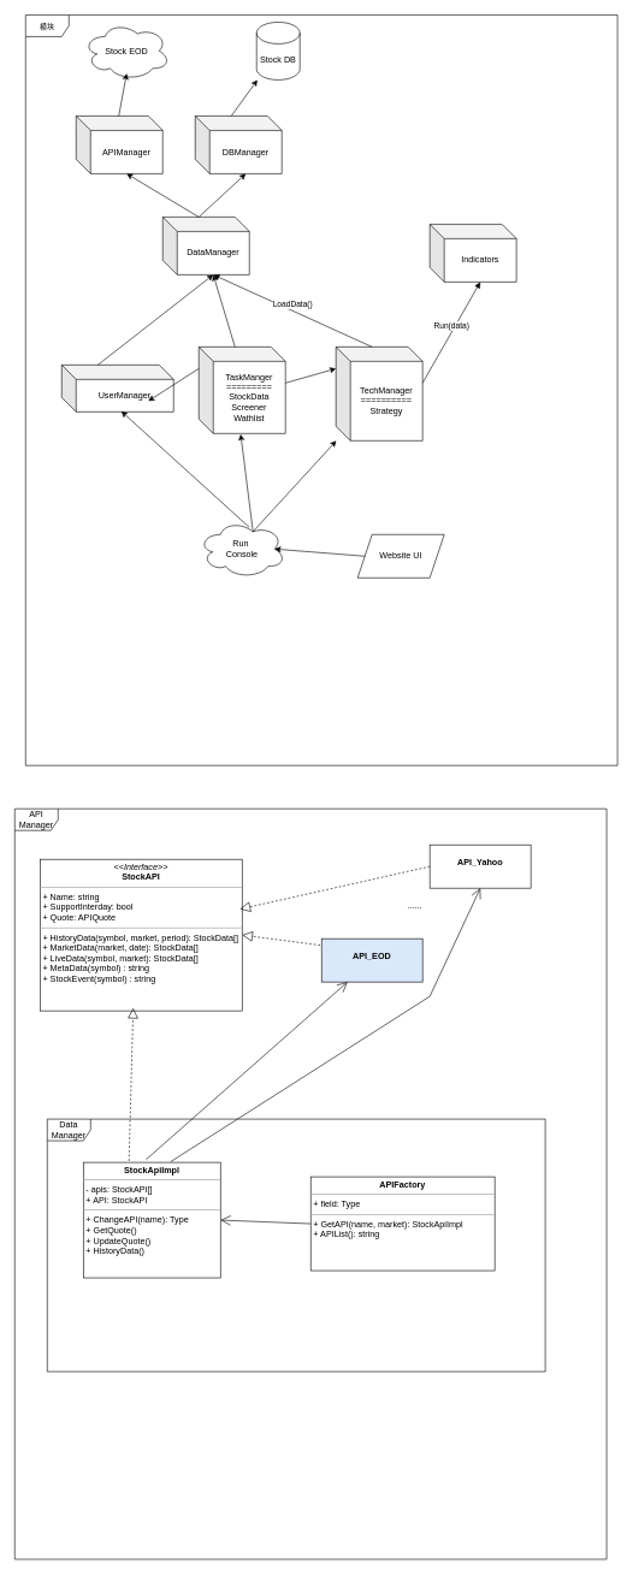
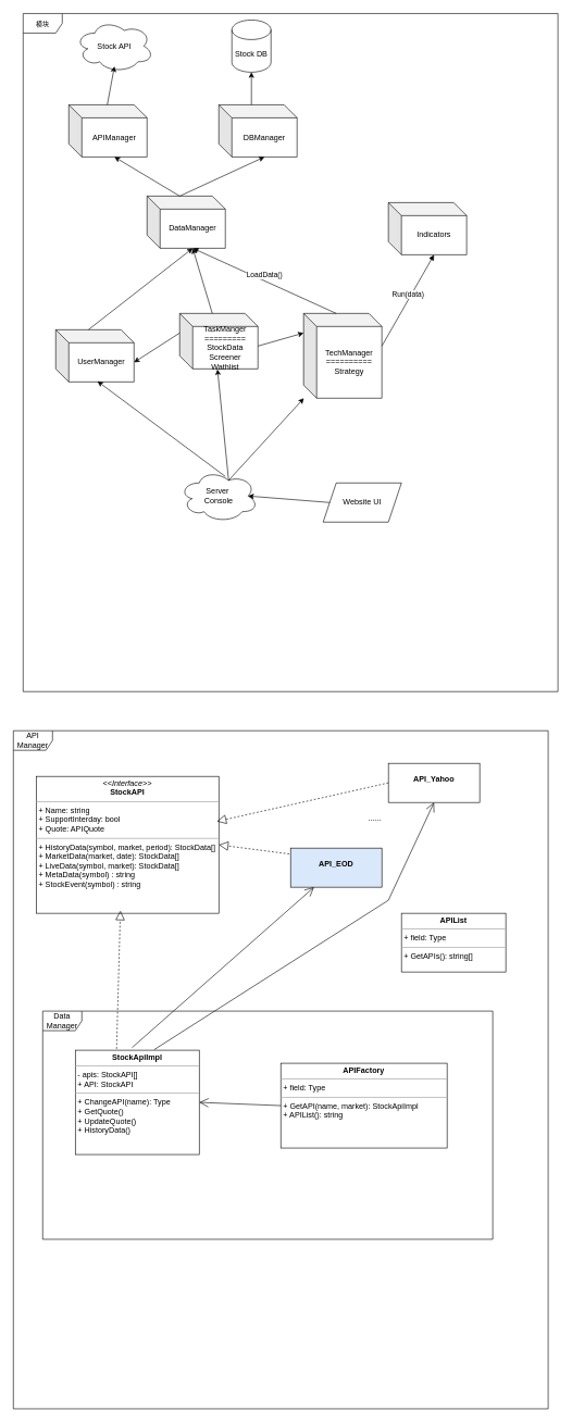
  <mxCell id="0" />
  <mxCell id="1" parent="0" />
  <mxCell id="2" value="模块" style="shape=umlFrame;whiteSpace=wrap;html=1;rounded=0;shadow=0;comic=0;labelBackgroundColor=none;strokeWidth=1;fontFamily=Verdana;fontSize=10;align=center;" parent="1" vertex="1"><mxGeometry x="35" y="20" width="820" height="1040" as="geometry" /></mxCell>
  <mxCell id="3" style="edgeStyle=orthogonalEdgeStyle;rounded=0;html=1;dashed=1;labelBackgroundColor=none;startFill=0;endArrow=open;endFill=0;endSize=10;fontFamily=Verdana;fontSize=10;" parent="1" edge="1"><mxGeometry relative="1" as="geometry"><Array as="points"><mxPoint x="595" y="721" /></Array><mxPoint x="595" y="823" as="targetPoint" /></mxGeometry></mxCell>
  <mxCell id="4" style="edgeStyle=orthogonalEdgeStyle;rounded=0;html=1;dashed=1;labelBackgroundColor=none;startFill=0;endArrow=open;endFill=0;endSize=10;fontFamily=Verdana;fontSize=10;" parent="1" edge="1"><mxGeometry relative="1" as="geometry"><Array as="points" /><mxPoint x="735" y="603" as="sourcePoint" /></mxGeometry></mxCell>
  <mxCell id="5" style="edgeStyle=orthogonalEdgeStyle;rounded=0;html=1;dashed=1;labelBackgroundColor=none;startFill=0;endArrow=open;endFill=0;endSize=10;fontFamily=Verdana;fontSize=10;" parent="1" edge="1"><mxGeometry relative="1" as="geometry"><Array as="points"><mxPoint x="555" y="520" /></Array><mxPoint x="495" y="520" as="targetPoint" /></mxGeometry></mxCell>
  <mxCell id="6" style="edgeStyle=orthogonalEdgeStyle;rounded=0;html=1;dashed=1;labelBackgroundColor=none;startFill=0;endArrow=open;endFill=0;endSize=10;fontFamily=Verdana;fontSize=10;" parent="1" edge="1"><mxGeometry relative="1" as="geometry"><Array as="points" /><mxPoint x="645" y="300" as="sourcePoint" /></mxGeometry></mxCell>
  <mxCell id="7" style="edgeStyle=orthogonalEdgeStyle;rounded=0;html=1;dashed=1;labelBackgroundColor=none;startFill=0;endArrow=open;endFill=0;endSize=10;fontFamily=Verdana;fontSize=10;" parent="1" edge="1"><mxGeometry relative="1" as="geometry"><Array as="points"><mxPoint x="575" y="590" /></Array><mxPoint x="575" y="823" as="targetPoint" /></mxGeometry></mxCell>
  <mxCell id="8" value="Stock DB" style="shape=cylinder3;whiteSpace=wrap;html=1;boundedLbl=1;backgroundOutline=1;size=15;" vertex="1" parent="1"><mxGeometry x="355" y="30" width="60" height="80" as="geometry" /></mxCell>
- <mxCell id="9" value="DBManager" style="shape=cube;whiteSpace=wrap;html=1;boundedLbl=1;backgroundOutline=1;darkOpacity=0.05;darkOpacity2=0.1;" vertex="1" parent="1"><mxGeometry x="270" y="160" width="120" height="80" as="geometry" /></mxCell>
+ <mxCell id="9" value="DBManager" style="shape=cube;whiteSpace=wrap;html=1;boundedLbl=1;backgroundOutline=1;darkOpacity=0.05;darkOpacity2=0.1;" vertex="1" parent="1"><mxGeometry x="335" y="160" width="120" height="80" as="geometry" /></mxCell>
  <mxCell id="10" value="" style="endArrow=classic;html=1;rounded=0;exitX=0;exitY=0;exitDx=50;exitDy=0;exitPerimeter=0;" edge="1" parent="1" source="9" target="8"><mxGeometry width="50" height="50" relative="1" as="geometry"><mxPoint x="405" y="280" as="sourcePoint" /><mxPoint x="455" y="230" as="targetPoint" /></mxGeometry></mxCell>
- <mxCell id="11" value="Stock EOD" style="ellipse;shape=cloud;whiteSpace=wrap;html=1;" vertex="1" parent="1"><mxGeometry x="115" y="30" width="120" height="80" as="geometry" /></mxCell>
+ <mxCell id="11" value="Stock API" style="ellipse;shape=cloud;whiteSpace=wrap;html=1;" vertex="1" parent="1"><mxGeometry x="115" y="30" width="120" height="80" as="geometry" /></mxCell>
  <mxCell id="12" value="APIManager" style="shape=cube;whiteSpace=wrap;html=1;boundedLbl=1;backgroundOutline=1;darkOpacity=0.05;darkOpacity2=0.1;" vertex="1" parent="1"><mxGeometry x="105" y="160" width="120" height="80" as="geometry" /></mxCell>
  <mxCell id="13" value="" style="endArrow=classic;html=1;rounded=0;entryX=0.5;entryY=0.888;entryDx=0;entryDy=0;entryPerimeter=0;exitX=0.492;exitY=0;exitDx=0;exitDy=0;exitPerimeter=0;" edge="1" parent="1" source="12" target="11"><mxGeometry width="50" height="50" relative="1" as="geometry"><mxPoint x="405" y="280" as="sourcePoint" /><mxPoint x="455" y="230" as="targetPoint" /></mxGeometry></mxCell>
  <mxCell id="14" value="DataManager" style="shape=cube;whiteSpace=wrap;html=1;boundedLbl=1;backgroundOutline=1;darkOpacity=0.05;darkOpacity2=0.1;" vertex="1" parent="1"><mxGeometry x="225" y="300" width="120" height="80" as="geometry" /></mxCell>
  <mxCell id="15" value="" style="endArrow=classic;html=1;rounded=0;exitX=0;exitY=0;exitDx=50;exitDy=0;exitPerimeter=0;entryX=0;entryY=0;entryDx=70;entryDy=80;entryPerimeter=0;" edge="1" parent="1" source="14" target="9"><mxGeometry width="50" height="50" relative="1" as="geometry"><mxPoint x="395" y="160" as="sourcePoint" /><mxPoint x="395" y="150" as="targetPoint" /></mxGeometry></mxCell>
  <mxCell id="16" value="" style="endArrow=classic;html=1;rounded=0;exitX=0;exitY=0;exitDx=50;exitDy=0;exitPerimeter=0;entryX=0;entryY=0;entryDx=70;entryDy=80;entryPerimeter=0;" edge="1" parent="1" source="14" target="12"><mxGeometry width="50" height="50" relative="1" as="geometry"><mxPoint x="405" y="280" as="sourcePoint" /><mxPoint x="155" y="220" as="targetPoint" /></mxGeometry></mxCell>
  <mxCell id="17" value="Indicators" style="shape=cube;whiteSpace=wrap;html=1;boundedLbl=1;backgroundOutline=1;darkOpacity=0.05;darkOpacity2=0.1;" vertex="1" parent="1"><mxGeometry x="595" y="310" width="120" height="80" as="geometry" /></mxCell>
  <mxCell id="18" value="TechManager&lt;br&gt;==========&lt;br&gt;Strategy" style="shape=cube;whiteSpace=wrap;html=1;boundedLbl=1;backgroundOutline=1;darkOpacity=0.05;darkOpacity2=0.1;" vertex="1" parent="1"><mxGeometry x="465" y="480" width="120" height="130" as="geometry" /></mxCell>
  <mxCell id="19" value="Run(data)" style="html=1;verticalAlign=bottom;endArrow=block;rounded=0;exitX=0;exitY=0;exitDx=120;exitDy=50;exitPerimeter=0;entryX=0;entryY=0;entryDx=70;entryDy=80;entryPerimeter=0;" edge="1" parent="1" source="18" target="17"><mxGeometry width="80" relative="1" as="geometry"><mxPoint x="385" y="250" as="sourcePoint" /><mxPoint x="465" y="250" as="targetPoint" /></mxGeometry></mxCell>
  <mxCell id="20" value="LoadData()" style="html=1;verticalAlign=bottom;endArrow=block;rounded=0;exitX=0;exitY=0;exitDx=50;exitDy=0;exitPerimeter=0;entryX=0;entryY=0;entryDx=70;entryDy=80;entryPerimeter=0;" edge="1" parent="1" source="18" target="14"><mxGeometry width="80" relative="1" as="geometry"><mxPoint x="385" y="250" as="sourcePoint" /><mxPoint x="465" y="250" as="targetPoint" /></mxGeometry></mxCell>
- <mxCell id="21" value="TaskManger&lt;br&gt;=========&lt;br&gt;StockData&lt;br&gt;Screener&lt;br&gt;Wathlist" style="shape=cube;whiteSpace=wrap;html=1;boundedLbl=1;backgroundOutline=1;darkOpacity=0.05;darkOpacity2=0.1;" vertex="1" parent="1"><mxGeometry x="275" y="480" width="120" height="120" as="geometry" /></mxCell>
+ <mxCell id="21" value="TaskManger&lt;br&gt;=========&lt;br&gt;StockData&lt;br&gt;Screener&lt;br&gt;Wathlist" style="shape=cube;whiteSpace=wrap;html=1;boundedLbl=1;backgroundOutline=1;darkOpacity=0.05;darkOpacity2=0.1;" vertex="1" parent="1"><mxGeometry x="275" y="480" width="120" height="85" as="geometry" /></mxCell>
  <mxCell id="22" value="" style="endArrow=classic;html=1;rounded=0;exitX=0;exitY=0;exitDx=120;exitDy=50;exitPerimeter=0;entryX=0;entryY=0;entryDx=0;entryDy=30;entryPerimeter=0;" edge="1" parent="1" source="21" target="18"><mxGeometry width="50" height="50" relative="1" as="geometry"><mxPoint x="405" y="380" as="sourcePoint" /><mxPoint x="455" y="330" as="targetPoint" /></mxGeometry></mxCell>
  <mxCell id="23" value="" style="endArrow=classic;html=1;rounded=0;entryX=0;entryY=0;entryDx=70;entryDy=80;entryPerimeter=0;exitX=0;exitY=0;exitDx=50;exitDy=0;exitPerimeter=0;" edge="1" parent="1" source="21" target="14"><mxGeometry width="50" height="50" relative="1" as="geometry"><mxPoint x="185" y="480" as="sourcePoint" /><mxPoint x="455" y="330" as="targetPoint" /></mxGeometry></mxCell>
- <mxCell id="24" value="UserManager" style="shape=cube;whiteSpace=wrap;html=1;boundedLbl=1;backgroundOutline=1;darkOpacity=0.05;darkOpacity2=0.1;" vertex="1" parent="1"><mxGeometry x="85" y="505" width="155" height="65" as="geometry" /></mxCell>
+ <mxCell id="24" value="UserManager" style="shape=cube;whiteSpace=wrap;html=1;boundedLbl=1;backgroundOutline=1;darkOpacity=0.05;darkOpacity2=0.1;" vertex="1" parent="1"><mxGeometry x="85" y="505" width="120" height="80" as="geometry" /></mxCell>
  <mxCell id="25" value="" style="endArrow=classic;html=1;rounded=0;exitX=0;exitY=0;exitDx=50;exitDy=0;exitPerimeter=0;entryX=0;entryY=0;entryDx=70;entryDy=80;entryPerimeter=0;" edge="1" parent="1" source="24" target="14"><mxGeometry width="50" height="50" relative="1" as="geometry"><mxPoint x="405" y="380" as="sourcePoint" /><mxPoint x="455" y="330" as="targetPoint" /></mxGeometry></mxCell>
  <mxCell id="26" value="" style="endArrow=classic;html=1;rounded=0;exitX=0;exitY=0;exitDx=0;exitDy=30;exitPerimeter=0;entryX=0;entryY=0;entryDx=120;entryDy=50;entryPerimeter=0;" edge="1" parent="1" source="21" target="24"><mxGeometry width="50" height="50" relative="1" as="geometry"><mxPoint x="405" y="380" as="sourcePoint" /><mxPoint x="455" y="330" as="targetPoint" /></mxGeometry></mxCell>
- <mxCell id="27" value="Run&amp;nbsp;&lt;br&gt;Console" style="ellipse;shape=cloud;whiteSpace=wrap;html=1;" vertex="1" parent="1"><mxGeometry x="275" y="720" width="120" height="80" as="geometry" /></mxCell>
+ <mxCell id="27" value="Server&amp;nbsp;&lt;br&gt;Console" style="ellipse;shape=cloud;whiteSpace=wrap;html=1;" vertex="1" parent="1"><mxGeometry x="275" y="720" width="120" height="80" as="geometry" /></mxCell>
  <mxCell id="28" value="" style="endArrow=classic;html=1;rounded=0;exitX=0.583;exitY=0.125;exitDx=0;exitDy=0;exitPerimeter=0;entryX=0.533;entryY=0.988;entryDx=0;entryDy=0;entryPerimeter=0;" edge="1" parent="1" source="27" target="24"><mxGeometry width="50" height="50" relative="1" as="geometry"><mxPoint x="405" y="670" as="sourcePoint" /><mxPoint x="455" y="620" as="targetPoint" /></mxGeometry></mxCell>
  <mxCell id="29" value="" style="endArrow=classic;html=1;rounded=0;exitX=0.625;exitY=0.2;exitDx=0;exitDy=0;exitPerimeter=0;entryX=0.483;entryY=1.008;entryDx=0;entryDy=0;entryPerimeter=0;" edge="1" parent="1" source="27" target="21"><mxGeometry width="50" height="50" relative="1" as="geometry"><mxPoint x="405" y="670" as="sourcePoint" /><mxPoint x="455" y="620" as="targetPoint" /></mxGeometry></mxCell>
  <mxCell id="30" value="" style="endArrow=classic;html=1;rounded=0;exitX=0.625;exitY=0.2;exitDx=0;exitDy=0;exitPerimeter=0;" edge="1" parent="1" source="27" target="18"><mxGeometry width="50" height="50" relative="1" as="geometry"><mxPoint x="405" y="670" as="sourcePoint" /><mxPoint x="455" y="620" as="targetPoint" /></mxGeometry></mxCell>
  <mxCell id="31" value="Website UI" style="shape=parallelogram;perimeter=parallelogramPerimeter;whiteSpace=wrap;html=1;fixedSize=1;" vertex="1" parent="1"><mxGeometry x="495" y="740" width="120" height="60" as="geometry" /></mxCell>
  <mxCell id="32" value="" style="endArrow=classic;html=1;rounded=0;exitX=0;exitY=0.5;exitDx=0;exitDy=0;entryX=0.875;entryY=0.5;entryDx=0;entryDy=0;entryPerimeter=0;" edge="1" parent="1" source="31" target="27"><mxGeometry width="50" height="50" relative="1" as="geometry"><mxPoint x="405" y="630" as="sourcePoint" /><mxPoint x="455" y="580" as="targetPoint" /></mxGeometry></mxCell>
  <mxCell id="33" value="API&lt;br&gt;Manager" style="shape=umlFrame;whiteSpace=wrap;html=1;" vertex="1" parent="1"><mxGeometry x="20" y="1120" width="820" height="1040" as="geometry" /></mxCell>
  <mxCell id="34" value="&lt;p style=&quot;margin: 0px ; margin-top: 4px ; text-align: center&quot;&gt;&lt;i&gt;&amp;lt;&amp;lt;Interface&amp;gt;&amp;gt;&lt;/i&gt;&lt;br&gt;&lt;b&gt;StockAPI&lt;/b&gt;&lt;/p&gt;&lt;hr size=&quot;1&quot;&gt;&lt;p style=&quot;margin: 0px ; margin-left: 4px&quot;&gt;+ Name: string&lt;br&gt;+ SupportInterday: bool&lt;/p&gt;&lt;p style=&quot;margin: 0px ; margin-left: 4px&quot;&gt;+ Quote: APIQuote&lt;/p&gt;&lt;hr size=&quot;1&quot;&gt;&lt;p style=&quot;margin: 0px ; margin-left: 4px&quot;&gt;+ HistoryData(symbol, market, period): StockData[]&lt;br&gt;+ MarketData(market, date): StockData[]&lt;/p&gt;&lt;p style=&quot;margin: 0px ; margin-left: 4px&quot;&gt;+ LiveData(symbol, market): StockData[]&lt;/p&gt;&lt;p style=&quot;margin: 0px ; margin-left: 4px&quot;&gt;+ MetaData(symbol) : string&lt;/p&gt;&lt;p style=&quot;margin: 0px ; margin-left: 4px&quot;&gt;+ StockEvent(symbol) : string&lt;/p&gt;&lt;p style=&quot;margin: 0px ; margin-left: 4px&quot;&gt;&lt;br&gt;&lt;/p&gt;" style="verticalAlign=top;align=left;overflow=fill;fontSize=12;fontFamily=Helvetica;html=1;" vertex="1" parent="1"><mxGeometry x="55" y="1190" width="280" height="210" as="geometry" /></mxCell>
  <mxCell id="35" value="&lt;p style=&quot;margin: 0px ; margin-top: 4px ; text-align: center&quot;&gt;&lt;br&gt;&lt;b&gt;API_EOD&lt;/b&gt;&lt;/p&gt;" style="verticalAlign=top;align=left;overflow=fill;fontSize=12;fontFamily=Helvetica;html=1;fillColor=#dae8fc;" vertex="1" parent="1"><mxGeometry x="445" y="1300" width="140" height="60" as="geometry" /></mxCell>
  <mxCell id="36" value="" style="endArrow=block;dashed=1;endFill=0;endSize=12;html=1;rounded=0;exitX=-0.014;exitY=0.15;exitDx=0;exitDy=0;exitPerimeter=0;entryX=1;entryY=0.5;entryDx=0;entryDy=0;" edge="1" parent="1" source="35" target="34"><mxGeometry width="160" relative="1" as="geometry"><mxPoint x="345" y="1160" as="sourcePoint" /><mxPoint x="505" y="1160" as="targetPoint" /></mxGeometry></mxCell>
  <mxCell id="37" value="&lt;p style=&quot;margin: 0px ; margin-top: 4px ; text-align: center&quot;&gt;&lt;br&gt;&lt;b&gt;API_Yahoo&lt;/b&gt;&lt;/p&gt;" style="verticalAlign=top;align=left;overflow=fill;fontSize=12;fontFamily=Helvetica;html=1;" vertex="1" parent="1"><mxGeometry x="595" y="1170" width="140" height="60" as="geometry" /></mxCell>
  <mxCell id="38" value="" style="endArrow=block;dashed=1;endFill=0;endSize=12;html=1;rounded=0;entryX=0.989;entryY=0.329;entryDx=0;entryDy=0;entryPerimeter=0;exitX=0;exitY=0.5;exitDx=0;exitDy=0;" edge="1" parent="1" source="37" target="34"><mxGeometry width="160" relative="1" as="geometry"><mxPoint x="345" y="1160" as="sourcePoint" /><mxPoint x="505" y="1160" as="targetPoint" /></mxGeometry></mxCell>
  <mxCell id="39" value="......" style="text;html=1;strokeColor=none;fillColor=none;align=center;verticalAlign=middle;whiteSpace=wrap;rounded=0;" vertex="1" parent="1"><mxGeometry x="545" y="1240" width="60" height="30" as="geometry" /></mxCell>
  <mxCell id="40" value="Data&lt;br&gt;Manager" style="shape=umlFrame;whiteSpace=wrap;html=1;" vertex="1" parent="1"><mxGeometry x="65" y="1550" width="690" height="350" as="geometry" /></mxCell>
  <mxCell id="41" value="" style="endArrow=open;endFill=1;endSize=12;html=1;rounded=0;exitX=0.458;exitY=-0.025;exitDx=0;exitDy=0;exitPerimeter=0;" edge="1" parent="1" source="45" target="35"><mxGeometry width="160" relative="1" as="geometry"><mxPoint x="406.667" y="1430" as="sourcePoint" /><mxPoint x="505" y="1400" as="targetPoint" /></mxGeometry></mxCell>
  <mxCell id="42" value="" style="endArrow=block;dashed=1;endFill=0;endSize=12;html=1;rounded=0;exitX=0.332;exitY=0.025;exitDx=0;exitDy=0;entryX=0.461;entryY=0.981;entryDx=0;entryDy=0;entryPerimeter=0;exitPerimeter=0;" edge="1" parent="1" source="45" target="34"><mxGeometry width="160" relative="1" as="geometry"><mxPoint x="252.5" y="1430" as="sourcePoint" /><mxPoint x="505" y="1500" as="targetPoint" /></mxGeometry></mxCell>
  <mxCell id="43" value="" style="endArrow=open;endFill=1;endSize=12;html=1;rounded=0;exitX=0.637;exitY=-0.006;exitDx=0;exitDy=0;exitPerimeter=0;entryX=0.5;entryY=1;entryDx=0;entryDy=0;" edge="1" parent="1" source="45" target="37"><mxGeometry width="160" relative="1" as="geometry"><mxPoint x="416.12" y="1428.08" as="sourcePoint" /><mxPoint x="505" y="1500" as="targetPoint" /><Array as="points"><mxPoint x="595" y="1380" /></Array></mxGeometry></mxCell>
  <mxCell id="44" value="&lt;p style=&quot;margin: 0px ; margin-top: 4px ; text-align: center&quot;&gt;&lt;b&gt;APIFactory&lt;/b&gt;&lt;/p&gt;&lt;hr size=&quot;1&quot;&gt;&lt;p style=&quot;margin: 0px ; margin-left: 4px&quot;&gt;+ field: Type&lt;/p&gt;&lt;hr size=&quot;1&quot;&gt;&lt;p style=&quot;margin: 0px ; margin-left: 4px&quot;&gt;+ GetAPI(name, market): StockApiImpl&lt;/p&gt;&lt;p style=&quot;margin: 0px ; margin-left: 4px&quot;&gt;+ APIList(): string&lt;/p&gt;" style="verticalAlign=top;align=left;overflow=fill;fontSize=12;fontFamily=Helvetica;html=1;" vertex="1" parent="1"><mxGeometry x="430" y="1630" width="255" height="130" as="geometry" /></mxCell>
  <mxCell id="45" value="&lt;p style=&quot;margin: 4px 0px 0px ; text-align: center&quot;&gt;&lt;b&gt;StockApiImpl&lt;/b&gt;&lt;/p&gt;&lt;hr size=&quot;1&quot;&gt;&lt;p style=&quot;margin: 0px 0px 0px 4px&quot;&gt;- apis: StockAPI[]&lt;/p&gt;&lt;p style=&quot;margin: 0px 0px 0px 4px&quot;&gt;+ API: StockAPI&lt;/p&gt;&lt;hr size=&quot;1&quot;&gt;&lt;p style=&quot;margin: 0px 0px 0px 4px&quot;&gt;+ ChangeAPI(name): Type&lt;/p&gt;&lt;p style=&quot;margin: 0px 0px 0px 4px&quot;&gt;+ GetQuote()&lt;/p&gt;&lt;p style=&quot;margin: 0px 0px 0px 4px&quot;&gt;+ UpdateQuote()&lt;/p&gt;&lt;p style=&quot;margin: 0px 0px 0px 4px&quot;&gt;+ HistoryData()&lt;/p&gt;&lt;p style=&quot;margin: 0px ; margin-left: 4px&quot;&gt;&lt;br&gt;&lt;/p&gt;&lt;p style=&quot;margin: 0px ; margin-left: 4px&quot;&gt;&lt;br&gt;&lt;/p&gt;" style="verticalAlign=top;align=left;overflow=fill;fontSize=12;fontFamily=Helvetica;html=1;" vertex="1" parent="1"><mxGeometry x="115" y="1610" width="190" height="160" as="geometry" /></mxCell>
  <mxCell id="46" value="" style="endArrow=open;endFill=1;endSize=12;html=1;rounded=0;exitX=0;exitY=0.5;exitDx=0;exitDy=0;entryX=1;entryY=0.5;entryDx=0;entryDy=0;" edge="1" parent="1" source="44" target="45"><mxGeometry width="160" relative="1" as="geometry"><mxPoint x="345" y="1600" as="sourcePoint" /><mxPoint x="505" y="1600" as="targetPoint" /></mxGeometry></mxCell>
+ <mxCell id="47" value="&lt;p style=&quot;margin: 0px ; margin-top: 4px ; text-align: center&quot;&gt;&lt;b&gt;APIList&lt;/b&gt;&lt;/p&gt;&lt;hr size=&quot;1&quot;&gt;&lt;p style=&quot;margin: 0px ; margin-left: 4px&quot;&gt;+ field: Type&lt;/p&gt;&lt;hr size=&quot;1&quot;&gt;&lt;p style=&quot;margin: 0px ; margin-left: 4px&quot;&gt;+ GetAPIs(): string[]&lt;/p&gt;" style="verticalAlign=top;align=left;overflow=fill;fontSize=12;fontFamily=Helvetica;html=1;" vertex="1" parent="1"><mxGeometry x="615" y="1400" width="160" height="90" as="geometry" /></mxCell>
